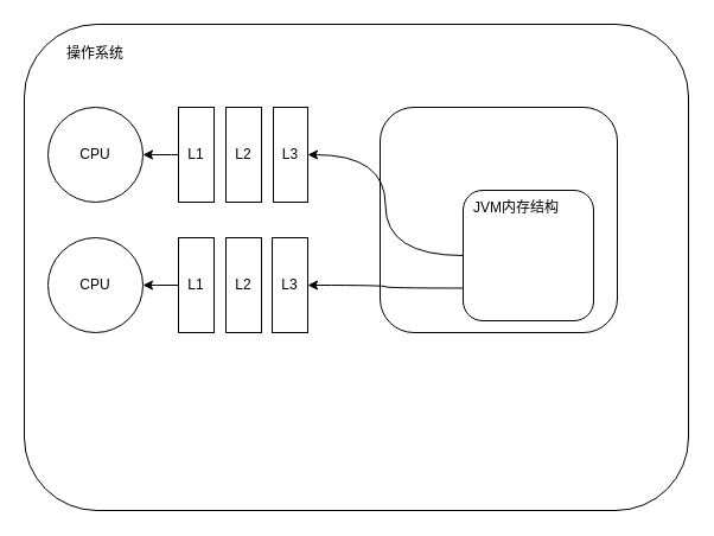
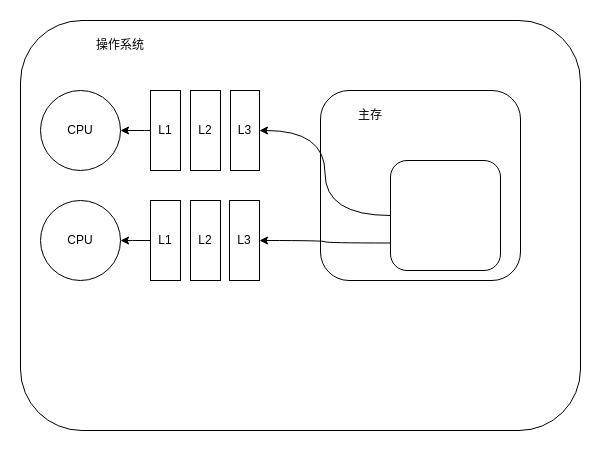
  <mxCell id="0" />
  <mxCell id="1" parent="0" />
  <mxCell id="2" value="" style="rounded=1;whiteSpace=wrap;html=1;" vertex="1" parent="1"><mxGeometry x="20" y="20" width="560" height="410" as="geometry" /></mxCell>
- <mxCell id="3" value="操作系统" style="text;html=1;strokeColor=none;fillColor=none;align=center;verticalAlign=middle;whiteSpace=wrap;rounded=0;" vertex="1" parent="1"><mxGeometry x="50" y="30" width="60" height="30" as="geometry" /></mxCell>
+ <mxCell id="3" value="操作系统" style="text;html=1;strokeColor=none;fillColor=none;align=center;verticalAlign=middle;whiteSpace=wrap;rounded=0;" vertex="1" parent="1"><mxGeometry x="90" y="30" width="60" height="30" as="geometry" /></mxCell>
  <mxCell id="4" value="" style="rounded=1;whiteSpace=wrap;html=1;" vertex="1" parent="1"><mxGeometry x="320" y="90" width="200" height="190" as="geometry" /></mxCell>
  <mxCell id="5" value="CPU" style="ellipse;whiteSpace=wrap;html=1;aspect=fixed;" vertex="1" parent="1"><mxGeometry x="40" y="90" width="80" height="80" as="geometry" /></mxCell>
  <mxCell id="6" value="CPU" style="ellipse;whiteSpace=wrap;html=1;aspect=fixed;" vertex="1" parent="1"><mxGeometry x="40" y="200" width="80" height="80" as="geometry" /></mxCell>
+ <mxCell id="7" value="主存" style="text;html=1;strokeColor=none;fillColor=none;align=center;verticalAlign=middle;whiteSpace=wrap;rounded=0;" vertex="1" parent="1"><mxGeometry x="340" y="100" width="60" height="30" as="geometry" /></mxCell>
  <mxCell id="8" value="L3" style="rounded=0;whiteSpace=wrap;html=1;" vertex="1" parent="1"><mxGeometry x="230" y="90" width="29" height="80" as="geometry" /></mxCell>
  <mxCell id="9" value="L2" style="rounded=0;whiteSpace=wrap;html=1;" vertex="1" parent="1"><mxGeometry x="190" y="90" width="30" height="80" as="geometry" /></mxCell>
  <mxCell id="10" style="edgeStyle=orthogonalEdgeStyle;curved=1;rounded=0;orthogonalLoop=1;jettySize=auto;html=1;exitX=0;exitY=0.5;exitDx=0;exitDy=0;entryX=1;entryY=0.5;entryDx=0;entryDy=0;" edge="1" parent="1" source="11" target="5"><mxGeometry relative="1" as="geometry" /></mxCell>
  <mxCell id="11" value="L1" style="rounded=0;whiteSpace=wrap;html=1;" vertex="1" parent="1"><mxGeometry x="150" y="90" width="30" height="80" as="geometry" /></mxCell>
  <mxCell id="12" value="L3" style="rounded=0;whiteSpace=wrap;html=1;" vertex="1" parent="1"><mxGeometry x="229" y="200" width="30" height="80" as="geometry" /></mxCell>
  <mxCell id="13" value="L2" style="rounded=0;whiteSpace=wrap;html=1;" vertex="1" parent="1"><mxGeometry x="190" y="200" width="30" height="80" as="geometry" /></mxCell>
  <mxCell id="14" style="edgeStyle=orthogonalEdgeStyle;curved=1;rounded=0;orthogonalLoop=1;jettySize=auto;html=1;exitX=0;exitY=0.5;exitDx=0;exitDy=0;" edge="1" parent="1" source="15" target="6"><mxGeometry relative="1" as="geometry" /></mxCell>
  <mxCell id="15" value="L1" style="rounded=0;whiteSpace=wrap;html=1;" vertex="1" parent="1"><mxGeometry x="150" y="200" width="30" height="80" as="geometry" /></mxCell>
  <mxCell id="16" style="edgeStyle=orthogonalEdgeStyle;curved=1;rounded=0;orthogonalLoop=1;jettySize=auto;html=1;exitX=0;exitY=0.5;exitDx=0;exitDy=0;entryX=1;entryY=0.5;entryDx=0;entryDy=0;" edge="1" parent="1" source="18" target="8"><mxGeometry relative="1" as="geometry" /></mxCell>
  <mxCell id="17" style="edgeStyle=orthogonalEdgeStyle;curved=1;rounded=0;orthogonalLoop=1;jettySize=auto;html=1;exitX=0;exitY=0.75;exitDx=0;exitDy=0;" edge="1" parent="1" source="18" target="12"><mxGeometry relative="1" as="geometry" /></mxCell>
  <mxCell id="18" value="" style="rounded=1;whiteSpace=wrap;html=1;" vertex="1" parent="1"><mxGeometry x="390" y="160" width="110" height="110" as="geometry" /></mxCell>
- <mxCell id="19" value="JVM内存结构" style="text;html=1;strokeColor=none;fillColor=none;align=center;verticalAlign=middle;whiteSpace=wrap;rounded=0;" vertex="1" parent="1"><mxGeometry x="390" y="160" width="90" height="30" as="geometry" /></mxCell>
